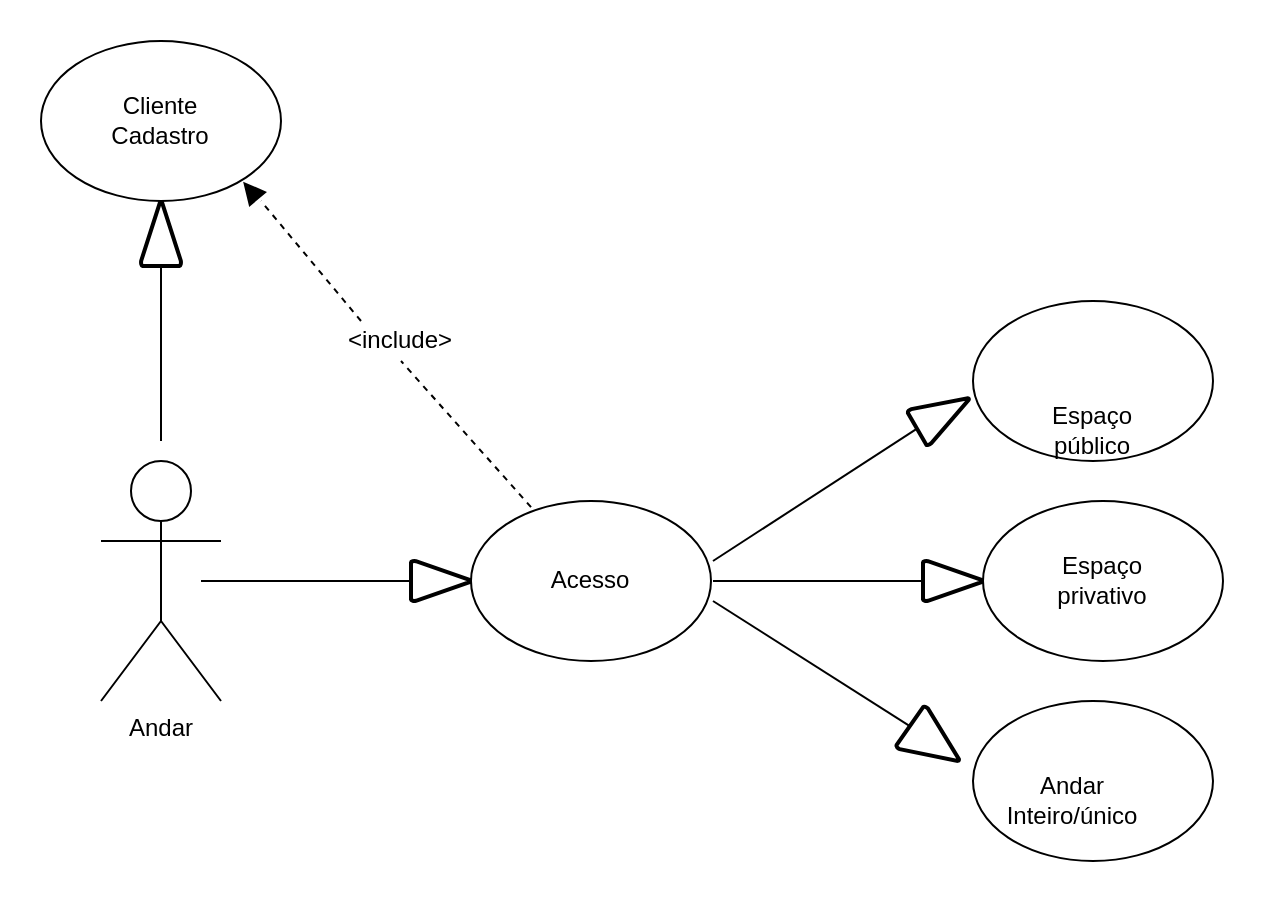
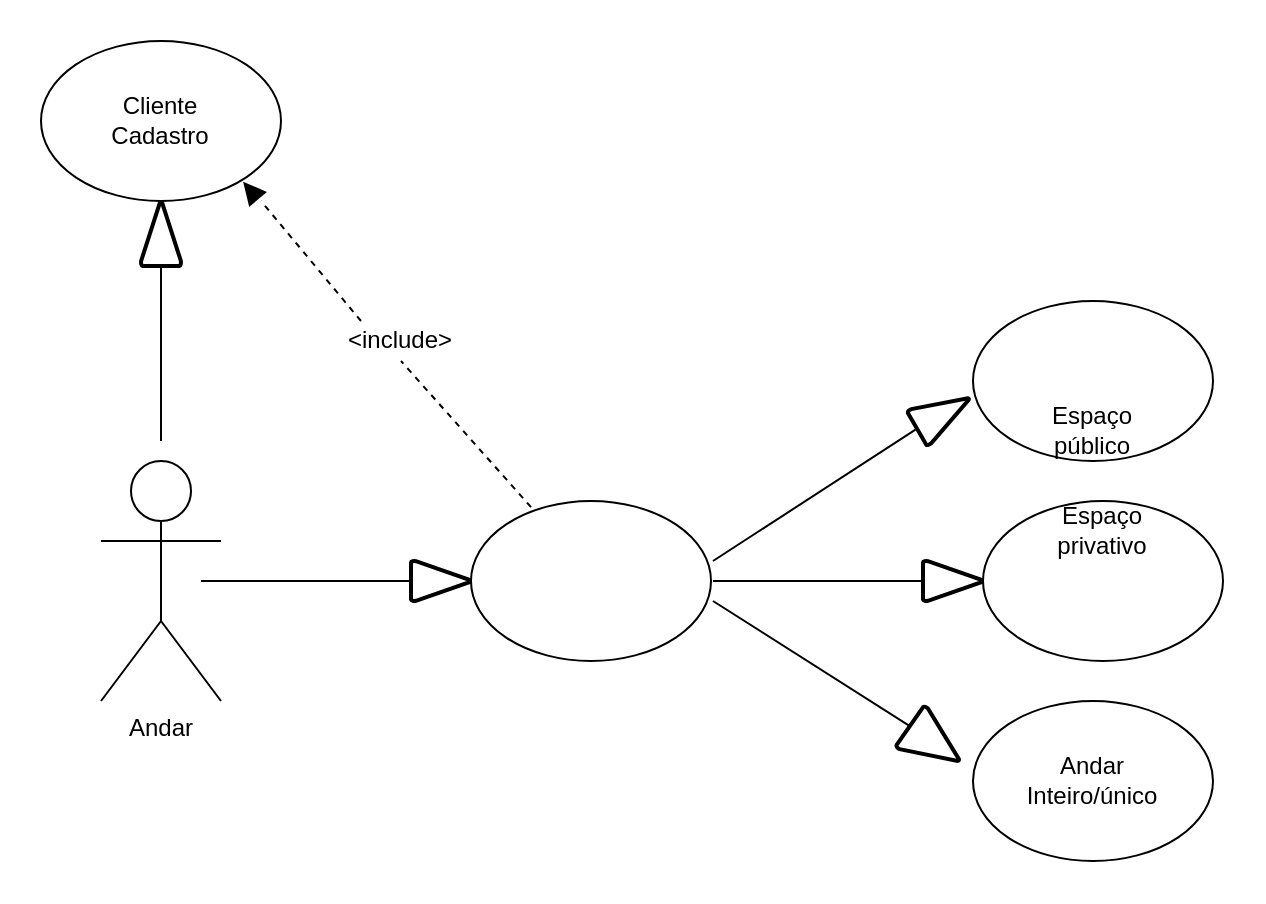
  <mxCell id="0" />
  <mxCell id="1" parent="0" />
  <mxCell id="2" value="" style="endArrow=none;html=1;rounded=0;entryX=0.5;entryY=1;entryDx=0;entryDy=0;entryPerimeter=0;" edge="1" parent="1" target="3"><mxGeometry relative="1" as="geometry"><mxPoint x="356" y="280" as="sourcePoint" /><mxPoint x="456" y="280" as="targetPoint" /></mxGeometry></mxCell>
  <mxCell id="3" value="" style="strokeWidth=2;html=1;shape=mxgraph.flowchart.extract_or_measurement;whiteSpace=wrap;rotation=60;" vertex="1" parent="1"><mxGeometry x="461" y="191.34" width="20" height="30" as="geometry" /></mxCell>
  <mxCell id="4" value="" style="ellipse;whiteSpace=wrap;html=1;" vertex="1" parent="1"><mxGeometry x="486" y="150" width="120" height="80" as="geometry" /></mxCell>
  <mxCell id="5" value="" style="endArrow=none;html=1;rounded=0;entryX=0.5;entryY=0.833;entryDx=0;entryDy=0;entryPerimeter=0;" edge="1" parent="1" target="6"><mxGeometry relative="1" as="geometry"><mxPoint x="356" y="290" as="sourcePoint" /><mxPoint x="456" y="290" as="targetPoint" /></mxGeometry></mxCell>
  <mxCell id="6" value="" style="strokeWidth=2;html=1;shape=mxgraph.flowchart.extract_or_measurement;whiteSpace=wrap;rotation=90;" vertex="1" parent="1"><mxGeometry x="466" y="275" width="20" height="30" as="geometry" /></mxCell>
  <mxCell id="7" value="Espaço público" style="text;html=1;strokeColor=none;fillColor=none;align=center;verticalAlign=middle;whiteSpace=wrap;rounded=0;" vertex="1" parent="1"><mxGeometry x="526" y="205" width="40" height="20" as="geometry" /></mxCell>
  <mxCell id="8" value="" style="ellipse;whiteSpace=wrap;html=1;" vertex="1" parent="1"><mxGeometry x="491" y="250" width="120" height="80" as="geometry" /></mxCell>
- <mxCell id="9" value="Espaço privativo" style="text;html=1;strokeColor=none;fillColor=none;align=center;verticalAlign=middle;whiteSpace=wrap;rounded=0;" vertex="1" parent="1"><mxGeometry x="531" y="280" width="40" height="20" as="geometry" /></mxCell>
+ <mxCell id="9" value="Espaço privativo" style="text;html=1;strokeColor=none;fillColor=none;align=center;verticalAlign=middle;whiteSpace=wrap;rounded=0;" vertex="1" parent="1"><mxGeometry x="531" y="255" width="40" height="20" as="geometry" /></mxCell>
  <mxCell id="10" value="Andar" style="shape=umlActor;verticalLabelPosition=bottom;verticalAlign=top;html=1;outlineConnect=0;" vertex="1" parent="1"><mxGeometry x="50" y="230" width="60" height="120" as="geometry" /></mxCell>
  <mxCell id="11" value="" style="endArrow=none;html=1;rounded=0;entryX=0.5;entryY=1;entryDx=0;entryDy=0;entryPerimeter=0;" edge="1" parent="1" target="12"><mxGeometry relative="1" as="geometry"><mxPoint x="356" y="300" as="sourcePoint" /><mxPoint x="451" y="390" as="targetPoint" /></mxGeometry></mxCell>
  <mxCell id="12" value="" style="strokeWidth=2;html=1;shape=mxgraph.flowchart.extract_or_measurement;whiteSpace=wrap;rotation=125;" vertex="1" parent="1"><mxGeometry x="454.2" y="356.14" width="25" height="30" as="geometry" /></mxCell>
  <mxCell id="13" value="" style="ellipse;whiteSpace=wrap;html=1;" vertex="1" parent="1"><mxGeometry x="486" y="350" width="120" height="80" as="geometry" /></mxCell>
- <mxCell id="14" value="Andar Inteiro/único" style="text;html=1;strokeColor=none;fillColor=none;align=center;verticalAlign=middle;whiteSpace=wrap;rounded=0;" vertex="1" parent="1"><mxGeometry x="501" y="390" width="70" height="20" as="geometry" /></mxCell>
+ <mxCell id="14" value="Andar Inteiro/único" style="text;html=1;strokeColor=none;fillColor=none;align=center;verticalAlign=middle;whiteSpace=wrap;rounded=0;" vertex="1" parent="1"><mxGeometry x="511" y="380" width="70" height="20" as="geometry" /></mxCell>
  <mxCell id="15" value="" style="endArrow=none;html=1;rounded=0;entryX=0.5;entryY=0.833;entryDx=0;entryDy=0;entryPerimeter=0;" edge="1" parent="1" target="16"><mxGeometry relative="1" as="geometry"><mxPoint x="100" y="290" as="sourcePoint" /><mxPoint x="200" y="290" as="targetPoint" /></mxGeometry></mxCell>
  <mxCell id="16" value="" style="strokeWidth=2;html=1;shape=mxgraph.flowchart.extract_or_measurement;whiteSpace=wrap;rotation=90;" vertex="1" parent="1"><mxGeometry x="210" y="275" width="20" height="30" as="geometry" /></mxCell>
  <mxCell id="17" value="" style="ellipse;whiteSpace=wrap;html=1;" vertex="1" parent="1"><mxGeometry x="235" y="250" width="120" height="80" as="geometry" /></mxCell>
- <mxCell id="18" value="Acesso" style="text;html=1;strokeColor=none;fillColor=none;align=center;verticalAlign=middle;whiteSpace=wrap;rounded=0;" vertex="1" parent="1"><mxGeometry x="275" y="280" width="40" height="20" as="geometry" /></mxCell>
  <mxCell id="19" value="" style="endArrow=none;html=1;rounded=0;entryX=0.5;entryY=0.833;entryDx=0;entryDy=0;entryPerimeter=0;" edge="1" parent="1" target="20"><mxGeometry relative="1" as="geometry"><mxPoint x="80" y="220" as="sourcePoint" /><mxPoint x="180" y="182.5" as="targetPoint" /></mxGeometry></mxCell>
  <mxCell id="20" value="" style="strokeWidth=2;html=1;shape=mxgraph.flowchart.extract_or_measurement;whiteSpace=wrap;rotation=0;" vertex="1" parent="1"><mxGeometry x="70" y="100" width="20" height="32.5" as="geometry" /></mxCell>
  <mxCell id="21" value="" style="ellipse;whiteSpace=wrap;html=1;" vertex="1" parent="1"><mxGeometry x="20" y="20" width="120" height="80" as="geometry" /></mxCell>
  <mxCell id="22" value="Cliente Cadastro" style="text;html=1;strokeColor=none;fillColor=none;align=center;verticalAlign=middle;whiteSpace=wrap;rounded=0;" vertex="1" parent="1"><mxGeometry x="60" width="40" height="20" as="geometry" y="50" /></mxCell>
  <mxCell id="23" value="" style="endArrow=none;dashed=1;html=1;exitX=0.25;exitY=0.038;exitDx=0;exitDy=0;exitPerimeter=0;entryX=0.5;entryY=1;entryDx=0;entryDy=0;" edge="1" parent="1" source="17" target="24"><mxGeometry width="50" height="50" relative="1" as="geometry"><mxPoint x="250" y="230" as="sourcePoint" /><mxPoint x="210" y="190" as="targetPoint" /></mxGeometry></mxCell>
  <mxCell id="24" value="&amp;lt;include&amp;gt;" style="text;html=1;strokeColor=none;fillColor=none;align=center;verticalAlign=middle;whiteSpace=wrap;rounded=0;rotation=0;" vertex="1" parent="1"><mxGeometry x="180" y="160" width="40" height="20" as="geometry" /></mxCell>
  <mxCell id="25" value="" style="endArrow=none;dashed=1;html=1;exitX=0;exitY=0;exitDx=0;exitDy=0;" edge="1" parent="1" source="24"><mxGeometry width="50" height="50" relative="1" as="geometry"><mxPoint x="175" y="150" as="sourcePoint" /><mxPoint x="130" y="100" as="targetPoint" /></mxGeometry></mxCell>
  <mxCell id="26" value="" style="triangle;whiteSpace=wrap;html=1;fillColor=#000000;rotation=-130;" vertex="1" parent="1"><mxGeometry x="120" y="90" width="10" height="10" as="geometry" /></mxCell>
